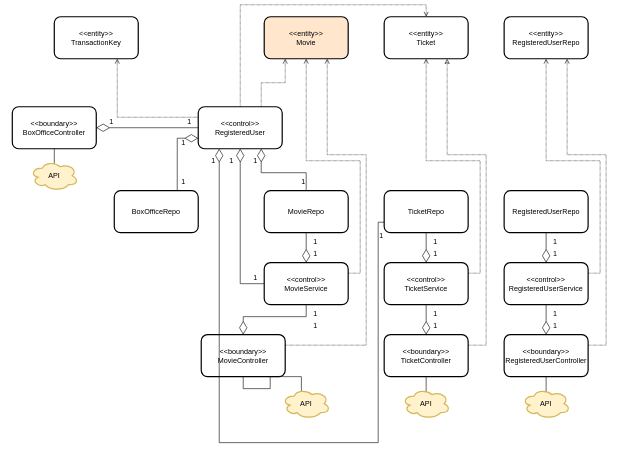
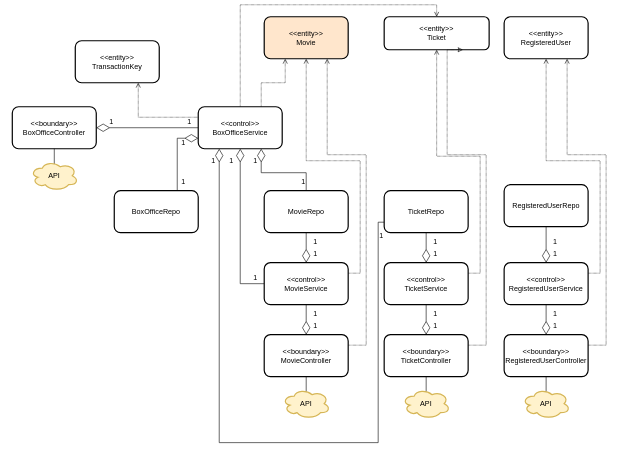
  <mxCell id="0" />
  <mxCell id="1" parent="0" />
- <mxCell id="2" value="&amp;lt;&amp;lt;entity&amp;gt;&amp;gt;&lt;br&gt;TransactionKey" style="rounded=1;whiteSpace=wrap;html=1;strokeWidth=2;" vertex="1" parent="1"><mxGeometry x="90" y="20" width="140" height="70" as="geometry" /></mxCell>
+ <mxCell id="2" value="&amp;lt;&amp;lt;entity&amp;gt;&amp;gt;&lt;br&gt;TransactionKey" style="rounded=1;whiteSpace=wrap;html=1;strokeWidth=2;" vertex="1" parent="1"><mxGeometry x="125" y="60" width="140" height="70" as="geometry" /></mxCell>
  <mxCell id="3" value="&amp;lt;&amp;lt;entity&amp;gt;&amp;gt;&lt;br&gt;Movie" style="rounded=1;whiteSpace=wrap;html=1;strokeWidth=2;fillColor=#ffe6cc;" vertex="1" parent="1"><mxGeometry x="440" y="20" width="140" height="70" as="geometry" /></mxCell>
- <mxCell id="4" value="&amp;lt;&amp;lt;entity&amp;gt;&amp;gt;&lt;br&gt;Ticket" style="rounded=1;whiteSpace=wrap;html=1;strokeWidth=2;" vertex="1" parent="1"><mxGeometry x="640" y="20" width="140" height="70" as="geometry" /></mxCell>
- <mxCell id="5" value="&amp;lt;&amp;lt;entity&amp;gt;&amp;gt;&lt;br&gt;RegisteredUserRepo" style="rounded=1;whiteSpace=wrap;html=1;strokeWidth=2;" vertex="1" parent="1"><mxGeometry x="840" y="20" width="140" height="70" as="geometry" /></mxCell>
+ <mxCell id="4" value="&amp;lt;&amp;lt;entity&amp;gt;&amp;gt;&lt;br&gt;Ticket" style="rounded=1;whiteSpace=wrap;html=1;strokeWidth=2;" vertex="1" parent="1"><mxGeometry x="640" y="20" width="175" height="55" as="geometry" /></mxCell>
+ <mxCell id="5" value="&amp;lt;&amp;lt;entity&amp;gt;&amp;gt;&lt;br&gt;RegisteredUser" style="rounded=1;whiteSpace=wrap;html=1;strokeWidth=2;" vertex="1" parent="1"><mxGeometry x="840" y="20" width="140" height="70" as="geometry" /></mxCell>
  <mxCell id="6" style="edgeStyle=orthogonalEdgeStyle;rounded=0;orthogonalLoop=1;jettySize=auto;html=1;exitX=1;exitY=0.5;exitDx=0;exitDy=0;entryX=0;entryY=0.5;entryDx=0;entryDy=0;strokeWidth=1;startArrow=diamondThin;startFill=0;endArrow=none;endFill=0;startSize=20;" edge="1" parent="1" source="7" target="24"><mxGeometry relative="1" as="geometry" /></mxCell>
  <mxCell id="7" value="&amp;lt;&amp;lt;boundary&amp;gt;&amp;gt;&lt;br&gt;BoxOfficeController" style="rounded=1;whiteSpace=wrap;html=1;strokeWidth=2;" vertex="1" parent="1"><mxGeometry x="20" y="170" width="140" height="70" as="geometry" /></mxCell>
  <mxCell id="8" style="edgeStyle=orthogonalEdgeStyle;rounded=0;orthogonalLoop=1;jettySize=auto;html=1;exitX=0.5;exitY=0;exitDx=0;exitDy=0;entryX=0.5;entryY=1;entryDx=0;entryDy=0;strokeWidth=1;startArrow=diamondThin;startFill=0;endArrow=none;endFill=0;startSize=20;" edge="1" parent="1" source="10" target="27"><mxGeometry relative="1" as="geometry" /></mxCell>
  <mxCell id="9" style="edgeStyle=orthogonalEdgeStyle;rounded=0;orthogonalLoop=1;jettySize=auto;html=1;exitX=1;exitY=0.25;exitDx=0;exitDy=0;entryX=0.75;entryY=1;entryDx=0;entryDy=0;dashed=1;dashPattern=1 1;strokeWidth=1;startArrow=none;startFill=0;endArrow=open;endFill=0;startSize=20;" edge="1" parent="1" source="10" target="3"><mxGeometry relative="1" as="geometry"><Array as="points"><mxPoint x="610" y="568" /><mxPoint x="610" y="250" /><mxPoint x="545" y="250" /></Array></mxGeometry></mxCell>
- <mxCell id="10" value="&amp;lt;&amp;lt;boundary&amp;gt;&amp;gt;&lt;br&gt;MovieController" style="rounded=1;whiteSpace=wrap;html=1;strokeWidth=2;" vertex="1" parent="1"><mxGeometry x="335" y="550" width="140" height="70" as="geometry" /></mxCell>
+ <mxCell id="10" value="&amp;lt;&amp;lt;boundary&amp;gt;&amp;gt;&lt;br&gt;MovieController" style="rounded=1;whiteSpace=wrap;html=1;strokeWidth=2;" vertex="1" parent="1"><mxGeometry x="440" y="550" width="140" height="70" as="geometry" /></mxCell>
  <mxCell id="11" style="edgeStyle=orthogonalEdgeStyle;rounded=0;orthogonalLoop=1;jettySize=auto;html=1;exitX=0.5;exitY=0;exitDx=0;exitDy=0;entryX=0.5;entryY=1;entryDx=0;entryDy=0;strokeWidth=1;startArrow=diamondThin;startFill=0;endArrow=none;endFill=0;startSize=20;" edge="1" parent="1" source="13" target="30"><mxGeometry relative="1" as="geometry" /></mxCell>
  <mxCell id="12" style="edgeStyle=orthogonalEdgeStyle;rounded=0;orthogonalLoop=1;jettySize=auto;html=1;exitX=1;exitY=0.25;exitDx=0;exitDy=0;entryX=0.75;entryY=1;entryDx=0;entryDy=0;dashed=1;dashPattern=1 1;strokeWidth=1;startArrow=none;startFill=0;endArrow=classic;endFill=0;startSize=20;" edge="1" parent="1" source="13" target="4"><mxGeometry relative="1" as="geometry"><Array as="points"><mxPoint x="810" y="568" /><mxPoint x="810" y="250" /><mxPoint x="745" y="250" /></Array></mxGeometry></mxCell>
  <mxCell id="13" value="&amp;lt;&amp;lt;boundary&amp;gt;&amp;gt;&lt;br&gt;TicketController" style="rounded=1;whiteSpace=wrap;html=1;strokeWidth=2;" vertex="1" parent="1"><mxGeometry x="640" y="550" width="140" height="70" as="geometry" /></mxCell>
  <mxCell id="14" style="edgeStyle=orthogonalEdgeStyle;rounded=0;orthogonalLoop=1;jettySize=auto;html=1;exitX=0.5;exitY=0;exitDx=0;exitDy=0;entryX=0.5;entryY=1;entryDx=0;entryDy=0;strokeWidth=1;startArrow=diamondThin;startFill=0;endArrow=none;endFill=0;startSize=20;" edge="1" parent="1" source="16" target="33"><mxGeometry relative="1" as="geometry" /></mxCell>
  <mxCell id="15" style="edgeStyle=orthogonalEdgeStyle;rounded=0;orthogonalLoop=1;jettySize=auto;html=1;exitX=1;exitY=0.25;exitDx=0;exitDy=0;entryX=0.75;entryY=1;entryDx=0;entryDy=0;dashed=1;dashPattern=1 1;strokeWidth=1;startArrow=none;startFill=0;endArrow=open;endFill=0;startSize=20;" edge="1" parent="1" source="16" target="5"><mxGeometry relative="1" as="geometry"><Array as="points"><mxPoint x="1010" y="568" /><mxPoint x="1010" y="250" /><mxPoint x="945" y="250" /></Array></mxGeometry></mxCell>
  <mxCell id="16" value="&amp;lt;&amp;lt;boundary&amp;gt;&amp;gt;&lt;br&gt;RegisteredUserController" style="rounded=1;whiteSpace=wrap;html=1;strokeWidth=2;" vertex="1" parent="1"><mxGeometry x="840" y="550" width="140" height="70" as="geometry" /></mxCell>
  <mxCell id="17" style="edgeStyle=orthogonalEdgeStyle;rounded=0;orthogonalLoop=1;jettySize=auto;html=1;exitX=0.75;exitY=0;exitDx=0;exitDy=0;entryX=0.25;entryY=1;entryDx=0;entryDy=0;strokeWidth=1;dashed=1;dashPattern=1 1;endArrow=open;endFill=0;" edge="1" parent="1" source="24" target="3"><mxGeometry relative="1" as="geometry" /></mxCell>
  <mxCell id="18" style="edgeStyle=orthogonalEdgeStyle;rounded=0;orthogonalLoop=1;jettySize=auto;html=1;exitX=0;exitY=0.75;exitDx=0;exitDy=0;entryX=0.75;entryY=0;entryDx=0;entryDy=0;strokeWidth=1;startArrow=diamondThin;startFill=0;endArrow=none;endFill=0;startSize=20;" edge="1" parent="1" source="24" target="34"><mxGeometry relative="1" as="geometry" /></mxCell>
  <mxCell id="19" style="edgeStyle=orthogonalEdgeStyle;rounded=0;orthogonalLoop=1;jettySize=auto;html=1;exitX=0.5;exitY=1;exitDx=0;exitDy=0;entryX=0;entryY=0.5;entryDx=0;entryDy=0;strokeWidth=1;startArrow=diamondThin;startFill=0;endArrow=none;endFill=0;startSize=20;" edge="1" parent="1" source="24" target="27"><mxGeometry relative="1" as="geometry"><Array as="points"><mxPoint x="400" y="465" /></Array></mxGeometry></mxCell>
  <mxCell id="20" style="edgeStyle=orthogonalEdgeStyle;rounded=0;orthogonalLoop=1;jettySize=auto;html=1;exitX=0.75;exitY=1;exitDx=0;exitDy=0;entryX=0.5;entryY=0;entryDx=0;entryDy=0;strokeWidth=1;startArrow=diamondThin;startFill=0;endArrow=none;endFill=0;startSize=20;" edge="1" parent="1" source="24" target="35"><mxGeometry relative="1" as="geometry" /></mxCell>
  <mxCell id="21" style="edgeStyle=orthogonalEdgeStyle;rounded=0;orthogonalLoop=1;jettySize=auto;html=1;exitX=0;exitY=0.25;exitDx=0;exitDy=0;entryX=0.75;entryY=1;entryDx=0;entryDy=0;strokeWidth=1;startArrow=none;startFill=0;endArrow=open;endFill=0;startSize=20;dashed=1;dashPattern=1 1;" edge="1" parent="1" source="24" target="2"><mxGeometry relative="1" as="geometry" /></mxCell>
  <mxCell id="22" style="edgeStyle=orthogonalEdgeStyle;rounded=0;orthogonalLoop=1;jettySize=auto;html=1;exitX=0.5;exitY=0;exitDx=0;exitDy=0;entryX=0.5;entryY=0;entryDx=0;entryDy=0;dashed=1;dashPattern=1 1;strokeWidth=1;startArrow=none;startFill=0;endArrow=open;endFill=0;startSize=20;" edge="1" parent="1" source="24" target="4"><mxGeometry relative="1" as="geometry" /></mxCell>
  <mxCell id="23" style="edgeStyle=orthogonalEdgeStyle;rounded=0;orthogonalLoop=1;jettySize=auto;html=1;exitX=0.25;exitY=1;exitDx=0;exitDy=0;entryX=0;entryY=0.75;entryDx=0;entryDy=0;strokeWidth=1;startArrow=diamondThin;startFill=0;endArrow=none;endFill=0;startSize=20;" edge="1" parent="1" source="24" target="36"><mxGeometry relative="1" as="geometry"><Array as="points"><mxPoint x="365" y="730" /><mxPoint x="630" y="730" /><mxPoint x="630" y="363" /></Array></mxGeometry></mxCell>
- <mxCell id="24" value="&amp;lt;&amp;lt;control&amp;gt;&amp;gt;&lt;br&gt;RegisteredUser" style="rounded=1;whiteSpace=wrap;html=1;strokeWidth=2;" vertex="1" parent="1"><mxGeometry x="330" y="170" width="140" height="70" as="geometry" /></mxCell>
+ <mxCell id="24" value="&amp;lt;&amp;lt;control&amp;gt;&amp;gt;&lt;br&gt;BoxOfficeService" style="rounded=1;whiteSpace=wrap;html=1;strokeWidth=2;" vertex="1" parent="1"><mxGeometry x="330" y="170" width="140" height="70" as="geometry" /></mxCell>
  <mxCell id="25" style="edgeStyle=orthogonalEdgeStyle;rounded=0;orthogonalLoop=1;jettySize=auto;html=1;exitX=0.5;exitY=0;exitDx=0;exitDy=0;entryX=0.5;entryY=1;entryDx=0;entryDy=0;strokeWidth=1;startArrow=diamondThin;startFill=0;endArrow=none;endFill=0;startSize=20;" edge="1" parent="1" source="27" target="35"><mxGeometry relative="1" as="geometry" /></mxCell>
  <mxCell id="26" style="edgeStyle=orthogonalEdgeStyle;rounded=0;orthogonalLoop=1;jettySize=auto;html=1;exitX=1;exitY=0.25;exitDx=0;exitDy=0;entryX=0.5;entryY=1;entryDx=0;entryDy=0;strokeWidth=1;startArrow=none;startFill=0;endArrow=open;endFill=0;startSize=20;dashed=1;dashPattern=1 1;" edge="1" parent="1" source="27" target="3"><mxGeometry relative="1" as="geometry" /></mxCell>
  <mxCell id="27" value="&amp;lt;&amp;lt;control&amp;gt;&amp;gt;&lt;br&gt;MovieService" style="rounded=1;whiteSpace=wrap;html=1;strokeWidth=2;" vertex="1" parent="1"><mxGeometry x="440" y="430" width="140" height="70" as="geometry" /></mxCell>
  <mxCell id="28" style="edgeStyle=orthogonalEdgeStyle;rounded=0;orthogonalLoop=1;jettySize=auto;html=1;exitX=0.5;exitY=0;exitDx=0;exitDy=0;entryX=0.5;entryY=1;entryDx=0;entryDy=0;strokeWidth=1;startArrow=diamondThin;startFill=0;endArrow=none;endFill=0;startSize=20;" edge="1" parent="1" source="30" target="36"><mxGeometry relative="1" as="geometry" /></mxCell>
  <mxCell id="29" style="edgeStyle=orthogonalEdgeStyle;rounded=0;orthogonalLoop=1;jettySize=auto;html=1;exitX=1;exitY=0.25;exitDx=0;exitDy=0;entryX=0.5;entryY=1;entryDx=0;entryDy=0;dashed=1;dashPattern=1 1;strokeWidth=1;startArrow=none;startFill=0;endArrow=open;endFill=0;startSize=20;" edge="1" parent="1" source="30" target="4"><mxGeometry relative="1" as="geometry" /></mxCell>
  <mxCell id="30" value="&amp;lt;&amp;lt;control&amp;gt;&amp;gt;&lt;br&gt;TicketService" style="rounded=1;whiteSpace=wrap;html=1;strokeWidth=2;" vertex="1" parent="1"><mxGeometry x="640" y="430" width="140" height="70" as="geometry" /></mxCell>
  <mxCell id="31" style="edgeStyle=orthogonalEdgeStyle;rounded=0;orthogonalLoop=1;jettySize=auto;html=1;exitX=0.5;exitY=0;exitDx=0;exitDy=0;entryX=0.5;entryY=1;entryDx=0;entryDy=0;strokeWidth=1;startArrow=diamondThin;startFill=0;endArrow=none;endFill=0;startSize=20;" edge="1" parent="1" source="33" target="37"><mxGeometry relative="1" as="geometry" /></mxCell>
  <mxCell id="32" style="edgeStyle=orthogonalEdgeStyle;rounded=0;orthogonalLoop=1;jettySize=auto;html=1;exitX=1;exitY=0.25;exitDx=0;exitDy=0;entryX=0.5;entryY=1;entryDx=0;entryDy=0;strokeWidth=1;startArrow=none;startFill=0;endArrow=open;endFill=0;startSize=20;dashed=1;dashPattern=1 1;" edge="1" parent="1" source="33" target="5"><mxGeometry relative="1" as="geometry" /></mxCell>
  <mxCell id="33" value="&amp;lt;&amp;lt;control&amp;gt;&amp;gt;&lt;br&gt;RegisteredUserService" style="rounded=1;whiteSpace=wrap;html=1;strokeWidth=2;" vertex="1" parent="1"><mxGeometry x="840" y="430" width="140" height="70" as="geometry" /></mxCell>
  <mxCell id="34" value="BoxOfficeRepo" style="rounded=1;whiteSpace=wrap;html=1;strokeWidth=2;" vertex="1" parent="1"><mxGeometry x="190" y="310" width="140" height="70" as="geometry" /></mxCell>
  <mxCell id="35" value="MovieRepo" style="rounded=1;whiteSpace=wrap;html=1;strokeWidth=2;" vertex="1" parent="1"><mxGeometry x="440" y="310" width="140" height="70" as="geometry" /></mxCell>
  <mxCell id="36" value="TicketRepo" style="rounded=1;whiteSpace=wrap;html=1;strokeWidth=2;" vertex="1" parent="1"><mxGeometry x="640" y="310" width="140" height="70" as="geometry" /></mxCell>
- <mxCell id="37" value="RegisteredUserRepo" style="rounded=1;whiteSpace=wrap;html=1;strokeWidth=2;" vertex="1" parent="1"><mxGeometry x="840" y="310" width="140" height="70" as="geometry" /></mxCell>
+ <mxCell id="37" value="RegisteredUserRepo" style="rounded=1;whiteSpace=wrap;html=1;strokeWidth=2;" vertex="1" parent="1"><mxGeometry x="840" y="300" width="140" height="70" as="geometry" /></mxCell>
  <mxCell id="38" value="1" style="text;html=1;align=center;verticalAlign=middle;resizable=0;points=[];autosize=1;strokeColor=none;fillColor=none;" vertex="1" parent="1"><mxGeometry x="170" y="180" width="30" height="30" as="geometry" /></mxCell>
  <mxCell id="39" value="1" style="text;html=1;align=center;verticalAlign=middle;resizable=0;points=[];autosize=1;strokeColor=none;fillColor=none;" vertex="1" parent="1"><mxGeometry x="300" y="180" width="30" height="30" as="geometry" /></mxCell>
  <mxCell id="40" value="1" style="text;html=1;align=center;verticalAlign=middle;resizable=0;points=[];autosize=1;strokeColor=none;fillColor=none;" vertex="1" parent="1"><mxGeometry x="290" y="215" width="30" height="30" as="geometry" /></mxCell>
  <mxCell id="41" value="1" style="text;html=1;align=center;verticalAlign=middle;resizable=0;points=[];autosize=1;strokeColor=none;fillColor=none;" vertex="1" parent="1"><mxGeometry x="290" y="280" width="30" height="30" as="geometry" /></mxCell>
  <mxCell id="42" value="1" style="text;html=1;align=center;verticalAlign=middle;resizable=0;points=[];autosize=1;strokeColor=none;fillColor=none;" vertex="1" parent="1"><mxGeometry x="340" y="245" width="30" height="30" as="geometry" /></mxCell>
  <mxCell id="43" value="1" style="text;html=1;align=center;verticalAlign=middle;resizable=0;points=[];autosize=1;strokeColor=none;fillColor=none;" vertex="1" parent="1"><mxGeometry x="370" y="245" width="30" height="30" as="geometry" /></mxCell>
  <mxCell id="44" value="1" style="text;html=1;align=center;verticalAlign=middle;resizable=0;points=[];autosize=1;strokeColor=none;fillColor=none;" vertex="1" parent="1"><mxGeometry x="410" y="245" width="30" height="30" as="geometry" /></mxCell>
  <mxCell id="45" value="1" style="text;html=1;align=center;verticalAlign=middle;resizable=0;points=[];autosize=1;strokeColor=none;fillColor=none;" vertex="1" parent="1"><mxGeometry x="490" y="280" width="30" height="30" as="geometry" /></mxCell>
  <mxCell id="46" value="1" style="text;html=1;align=center;verticalAlign=middle;resizable=0;points=[];autosize=1;strokeColor=none;fillColor=none;" vertex="1" parent="1"><mxGeometry x="410" y="440" width="30" height="30" as="geometry" /></mxCell>
  <mxCell id="47" value="1" style="text;html=1;align=center;verticalAlign=middle;resizable=0;points=[];autosize=1;strokeColor=none;fillColor=none;" vertex="1" parent="1"><mxGeometry x="620" y="370" width="30" height="30" as="geometry" /></mxCell>
  <mxCell id="48" value="1" style="text;html=1;align=center;verticalAlign=middle;resizable=0;points=[];autosize=1;strokeColor=none;fillColor=none;" vertex="1" parent="1"><mxGeometry x="510" y="380" width="30" height="30" as="geometry" /></mxCell>
  <mxCell id="49" value="1" style="text;html=1;align=center;verticalAlign=middle;resizable=0;points=[];autosize=1;strokeColor=none;fillColor=none;" vertex="1" parent="1"><mxGeometry x="510" y="400" width="30" height="30" as="geometry" /></mxCell>
  <mxCell id="50" value="1" style="text;html=1;align=center;verticalAlign=middle;resizable=0;points=[];autosize=1;strokeColor=none;fillColor=none;" vertex="1" parent="1"><mxGeometry x="510" y="500" width="30" height="30" as="geometry" /></mxCell>
  <mxCell id="51" value="1" style="text;html=1;align=center;verticalAlign=middle;resizable=0;points=[];autosize=1;strokeColor=none;fillColor=none;" vertex="1" parent="1"><mxGeometry x="510" y="520" width="30" height="30" as="geometry" /></mxCell>
  <mxCell id="52" value="1" style="text;html=1;align=center;verticalAlign=middle;resizable=0;points=[];autosize=1;strokeColor=none;fillColor=none;" vertex="1" parent="1"><mxGeometry x="710" y="380" width="30" height="30" as="geometry" /></mxCell>
  <mxCell id="53" value="1" style="text;html=1;align=center;verticalAlign=middle;resizable=0;points=[];autosize=1;strokeColor=none;fillColor=none;" vertex="1" parent="1"><mxGeometry x="710" y="400" width="30" height="30" as="geometry" /></mxCell>
  <mxCell id="54" value="1" style="text;html=1;align=center;verticalAlign=middle;resizable=0;points=[];autosize=1;strokeColor=none;fillColor=none;" vertex="1" parent="1"><mxGeometry x="710" y="500" width="30" height="30" as="geometry" /></mxCell>
  <mxCell id="55" value="1" style="text;html=1;align=center;verticalAlign=middle;resizable=0;points=[];autosize=1;strokeColor=none;fillColor=none;" vertex="1" parent="1"><mxGeometry x="710" y="520" width="30" height="30" as="geometry" /></mxCell>
  <mxCell id="56" value="1" style="text;html=1;align=center;verticalAlign=middle;resizable=0;points=[];autosize=1;strokeColor=none;fillColor=none;" vertex="1" parent="1"><mxGeometry x="910" y="380" width="30" height="30" as="geometry" /></mxCell>
  <mxCell id="57" value="1" style="text;html=1;align=center;verticalAlign=middle;resizable=0;points=[];autosize=1;strokeColor=none;fillColor=none;" vertex="1" parent="1"><mxGeometry x="910" y="400" width="30" height="30" as="geometry" /></mxCell>
  <mxCell id="58" value="1" style="text;html=1;align=center;verticalAlign=middle;resizable=0;points=[];autosize=1;strokeColor=none;fillColor=none;" vertex="1" parent="1"><mxGeometry x="910" y="500" width="30" height="30" as="geometry" /></mxCell>
  <mxCell id="59" value="1" style="text;html=1;align=center;verticalAlign=middle;resizable=0;points=[];autosize=1;strokeColor=none;fillColor=none;" vertex="1" parent="1"><mxGeometry x="910" y="520" width="30" height="30" as="geometry" /></mxCell>
  <mxCell id="60" style="edgeStyle=orthogonalEdgeStyle;rounded=0;orthogonalLoop=1;jettySize=auto;html=1;exitX=0.625;exitY=0.2;exitDx=0;exitDy=0;exitPerimeter=0;entryX=0.5;entryY=1;entryDx=0;entryDy=0;strokeWidth=1;startArrow=none;startFill=0;endArrow=none;endFill=0;startSize=20;" edge="1" parent="1" source="61" target="7"><mxGeometry relative="1" as="geometry" /></mxCell>
  <mxCell id="61" value="API" style="ellipse;shape=cloud;whiteSpace=wrap;html=1;strokeWidth=2;fillColor=#fff2cc;strokeColor=#d6b656;" vertex="1" parent="1"><mxGeometry x="50" y="260" width="80" height="50" as="geometry" /></mxCell>
  <mxCell id="62" style="edgeStyle=orthogonalEdgeStyle;rounded=0;orthogonalLoop=1;jettySize=auto;html=1;exitX=0.4;exitY=0.1;exitDx=0;exitDy=0;exitPerimeter=0;entryX=0.5;entryY=1;entryDx=0;entryDy=0;strokeWidth=1;startArrow=none;startFill=0;endArrow=none;endFill=0;startSize=20;" edge="1" parent="1" source="63" target="10"><mxGeometry relative="1" as="geometry" /></mxCell>
  <mxCell id="63" value="API" style="ellipse;shape=cloud;whiteSpace=wrap;html=1;strokeWidth=2;fillColor=#fff2cc;strokeColor=#d6b656;" vertex="1" parent="1"><mxGeometry x="470" y="640" width="80" height="50" as="geometry" /></mxCell>
  <mxCell id="64" style="edgeStyle=orthogonalEdgeStyle;rounded=0;orthogonalLoop=1;jettySize=auto;html=1;exitX=0.4;exitY=0.1;exitDx=0;exitDy=0;exitPerimeter=0;entryX=0.5;entryY=1;entryDx=0;entryDy=0;strokeWidth=1;startArrow=none;startFill=0;endArrow=none;endFill=0;startSize=20;" edge="1" parent="1" source="65" target="13"><mxGeometry relative="1" as="geometry" /></mxCell>
  <mxCell id="65" value="API" style="ellipse;shape=cloud;whiteSpace=wrap;html=1;strokeWidth=2;fillColor=#fff2cc;strokeColor=#d6b656;" vertex="1" parent="1"><mxGeometry x="670" y="640" width="80" height="50" as="geometry" /></mxCell>
  <mxCell id="66" style="edgeStyle=orthogonalEdgeStyle;rounded=0;orthogonalLoop=1;jettySize=auto;html=1;exitX=0.4;exitY=0.1;exitDx=0;exitDy=0;exitPerimeter=0;entryX=0.5;entryY=1;entryDx=0;entryDy=0;strokeWidth=1;startArrow=none;startFill=0;endArrow=none;endFill=0;startSize=20;" edge="1" parent="1" source="67" target="16"><mxGeometry relative="1" as="geometry" /></mxCell>
  <mxCell id="67" value="API" style="ellipse;shape=cloud;whiteSpace=wrap;html=1;strokeWidth=2;fillColor=#fff2cc;strokeColor=#d6b656;" vertex="1" parent="1"><mxGeometry x="870" y="640" width="80" height="50" as="geometry" /></mxCell>
